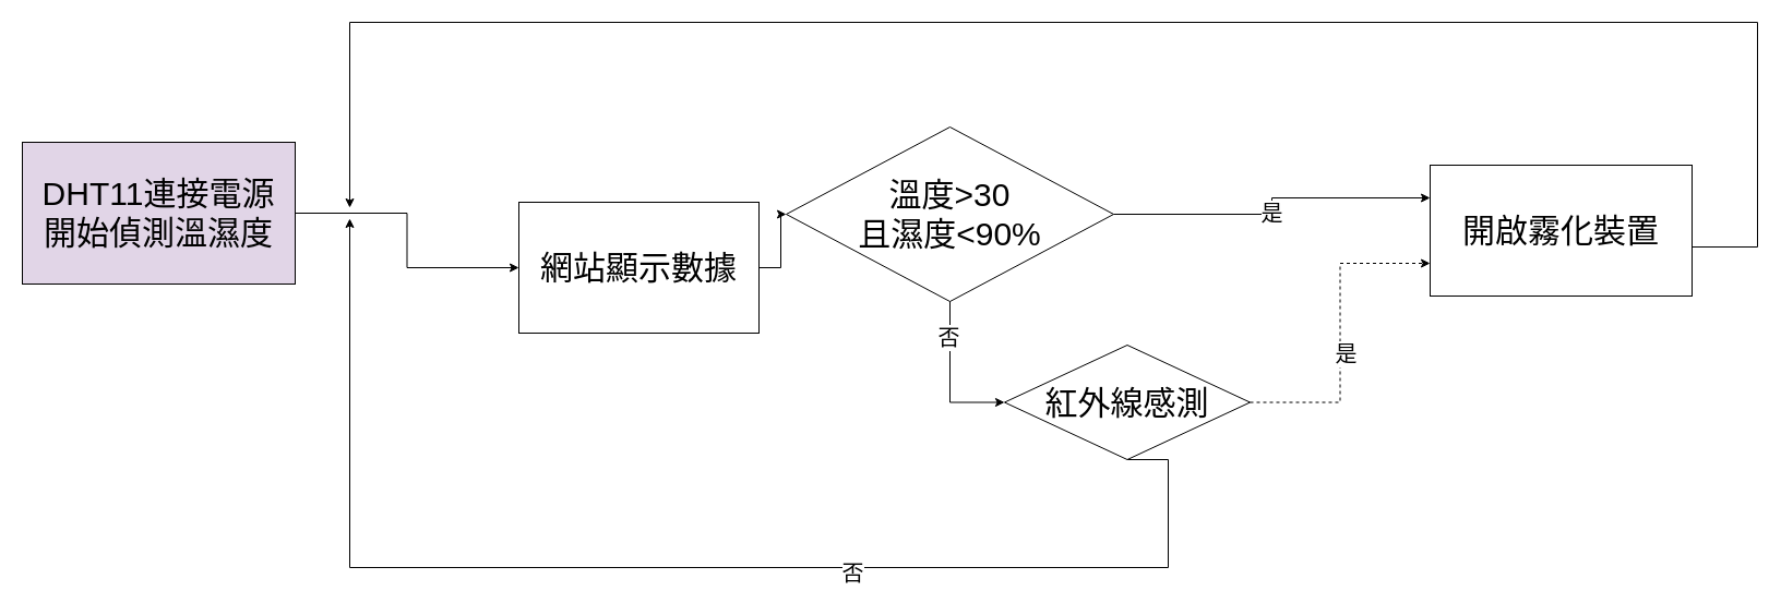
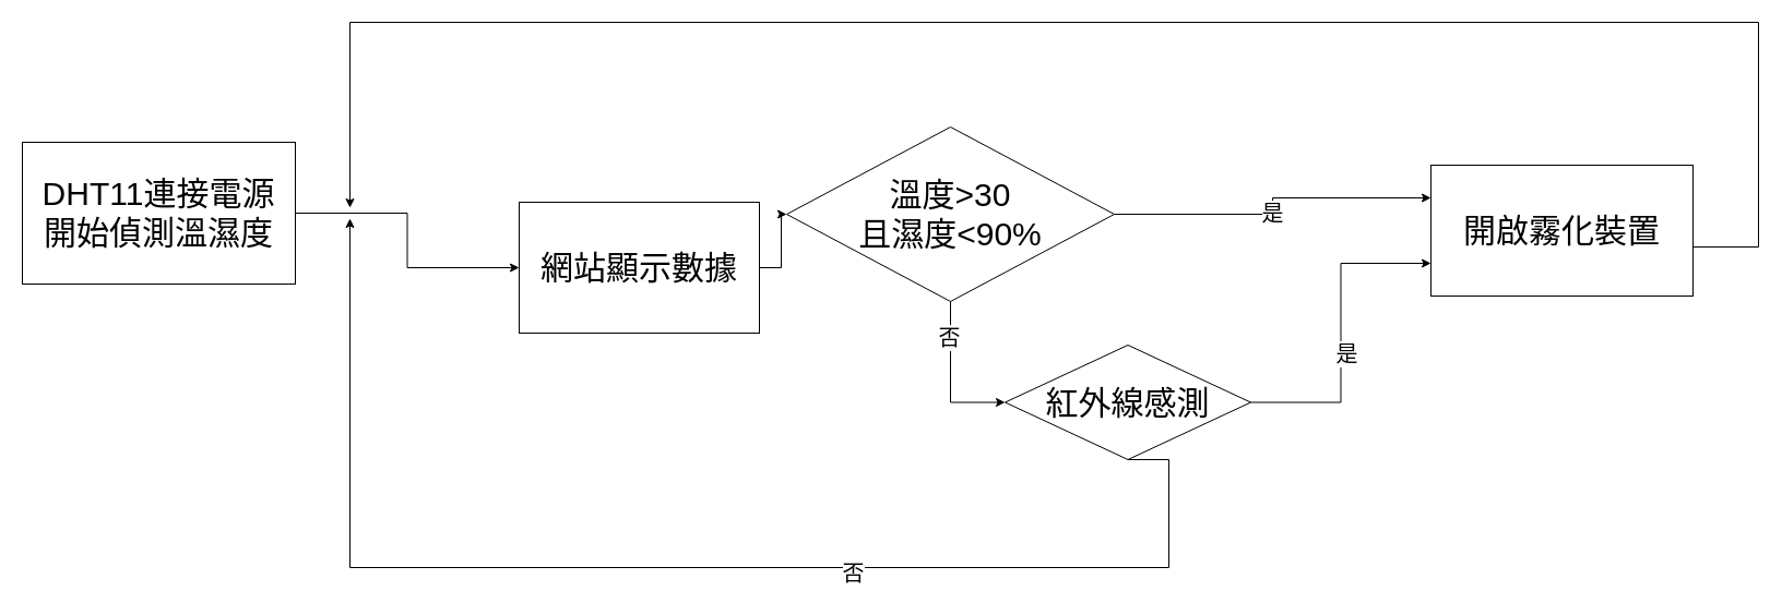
  <mxCell id="0" />
  <mxCell id="1" parent="0" />
  <mxCell id="2" value="&lt;font style=&quot;font-size: 30px;&quot;&gt;溫度&amp;gt;30&lt;/font&gt;&lt;div&gt;&lt;font style=&quot;font-size: 30px;&quot;&gt;且濕度&amp;lt;90%&lt;/font&gt;&lt;/div&gt;" style="rhombus;whiteSpace=wrap;html=1;" parent="1" vertex="1"><mxGeometry x="720" y="116" width="300" height="160" as="geometry" /></mxCell>
  <mxCell id="3" style="edgeStyle=orthogonalEdgeStyle;rounded=0;orthogonalLoop=1;jettySize=auto;html=1;exitX=1;exitY=0.5;exitDx=0;exitDy=0;" edge="1" parent="1" source="4"><mxGeometry relative="1" as="geometry"><mxPoint x="320" y="190" as="targetPoint" /><Array as="points"><mxPoint x="1610" y="226" /><mxPoint x="1610" y="20" /><mxPoint x="320" y="20" /></Array></mxGeometry></mxCell>
  <mxCell id="4" value="&lt;font style=&quot;font-size: 30px;&quot;&gt;開啟霧化裝置&lt;/font&gt;" style="whiteSpace=wrap;html=1;" parent="1" vertex="1"><mxGeometry x="1310" y="151" width="240" height="120" as="geometry" /></mxCell>
  <mxCell id="5" style="edgeStyle=orthogonalEdgeStyle;rounded=0;orthogonalLoop=1;jettySize=auto;html=1;exitX=0.5;exitY=1;exitDx=0;exitDy=0;" edge="1" parent="1" source="7"><mxGeometry relative="1" as="geometry"><mxPoint x="320" y="200" as="targetPoint" /><Array as="points"><mxPoint x="1070" y="520" /><mxPoint x="320" y="520" /></Array></mxGeometry></mxCell>
  <mxCell id="6" value="&lt;font style=&quot;font-size: 20px;&quot;&gt;否&lt;/font&gt;" style="edgeLabel;html=1;align=center;verticalAlign=middle;resizable=0;points=[];" vertex="1" connectable="0" parent="5"><mxGeometry x="-0.295" y="4" relative="1" as="geometry"><mxPoint x="-1" as="offset" /></mxGeometry></mxCell>
  <mxCell id="7" value="&lt;span style=&quot;font-size: 30px;&quot;&gt;紅外線感測&lt;/span&gt;" style="rhombus;whiteSpace=wrap;html=1;" vertex="1" parent="1"><mxGeometry x="920" y="316" width="225" height="105" as="geometry" /></mxCell>
  <mxCell id="8" value="&lt;font style=&quot;font-size: 30px;&quot;&gt;網站顯示數據&lt;/font&gt;" style="rounded=0;whiteSpace=wrap;html=1;" parent="1" vertex="1"><mxGeometry x="475" y="185" width="220" height="120" as="geometry" /></mxCell>
- <mxCell id="9" value="&lt;font style=&quot;font-size: 30px;&quot;&gt;DHT11連接電源&lt;/font&gt;&lt;div&gt;&lt;font style=&quot;font-size: 30px;&quot;&gt;開始偵測溫濕度&lt;/font&gt;&lt;/div&gt;" style="rounded=0;whiteSpace=wrap;html=1;fillColor=#e1d5e7;" parent="1" vertex="1"><mxGeometry x="20" y="130" width="250" height="130" as="geometry" /></mxCell>
+ <mxCell id="9" value="&lt;font style=&quot;font-size: 30px;&quot;&gt;DHT11連接電源&lt;/font&gt;&lt;div&gt;&lt;font style=&quot;font-size: 30px;&quot;&gt;開始偵測溫濕度&lt;/font&gt;&lt;/div&gt;" style="rounded=0;whiteSpace=wrap;html=1;" parent="1" vertex="1"><mxGeometry x="20" y="130" width="250" height="130" as="geometry" /></mxCell>
  <mxCell id="10" style="edgeStyle=orthogonalEdgeStyle;rounded=0;orthogonalLoop=1;jettySize=auto;html=1;exitX=0.5;exitY=1;exitDx=0;exitDy=0;entryX=0;entryY=0.5;entryDx=0;entryDy=0;" edge="1" parent="1" source="2" target="7"><mxGeometry relative="1" as="geometry" /></mxCell>
  <mxCell id="11" value="&lt;font style=&quot;font-size: 20px;&quot;&gt;否&lt;/font&gt;" style="edgeLabel;html=1;align=center;verticalAlign=middle;resizable=0;points=[];" vertex="1" connectable="0" parent="10"><mxGeometry x="-0.537" y="-2" relative="1" as="geometry"><mxPoint y="-1" as="offset" /></mxGeometry></mxCell>
  <mxCell id="12" style="edgeStyle=orthogonalEdgeStyle;rounded=0;orthogonalLoop=1;jettySize=auto;html=1;exitX=1;exitY=0.5;exitDx=0;exitDy=0;entryX=0;entryY=0.25;entryDx=0;entryDy=0;" edge="1" parent="1" source="2" target="4"><mxGeometry relative="1" as="geometry" /></mxCell>
  <mxCell id="13" value="&lt;font style=&quot;font-size: 20px;&quot;&gt;是&lt;/font&gt;" style="edgeLabel;html=1;align=center;verticalAlign=middle;resizable=0;points=[];" vertex="1" connectable="0" parent="12"><mxGeometry x="-0.034" relative="1" as="geometry"><mxPoint x="-1" as="offset" /></mxGeometry></mxCell>
  <mxCell id="14" style="edgeStyle=orthogonalEdgeStyle;rounded=0;orthogonalLoop=1;jettySize=auto;html=1;exitX=1;exitY=0.5;exitDx=0;exitDy=0;entryX=0;entryY=0.5;entryDx=0;entryDy=0;" parent="1" source="8" target="2" edge="1"><mxGeometry relative="1" as="geometry" /></mxCell>
- <mxCell id="15" style="edgeStyle=orthogonalEdgeStyle;rounded=0;orthogonalLoop=1;jettySize=auto;html=1;exitX=1;exitY=0.5;exitDx=0;exitDy=0;entryX=0;entryY=0.75;entryDx=0;entryDy=0;dashed=1;" edge="1" parent="1" source="7" target="4"><mxGeometry relative="1" as="geometry" /></mxCell>
+ <mxCell id="15" style="edgeStyle=orthogonalEdgeStyle;rounded=0;orthogonalLoop=1;jettySize=auto;html=1;exitX=1;exitY=0.5;exitDx=0;exitDy=0;entryX=0;entryY=0.75;entryDx=0;entryDy=0;" edge="1" parent="1" source="7" target="4"><mxGeometry relative="1" as="geometry" /></mxCell>
  <mxCell id="16" value="&lt;font style=&quot;font-size: 20px;&quot;&gt;是&lt;/font&gt;" style="edgeLabel;html=1;align=center;verticalAlign=middle;resizable=0;points=[];" vertex="1" connectable="0" parent="15"><mxGeometry x="-0.117" y="-5" relative="1" as="geometry"><mxPoint y="1" as="offset" /></mxGeometry></mxCell>
  <mxCell id="17" style="edgeStyle=orthogonalEdgeStyle;rounded=0;orthogonalLoop=1;jettySize=auto;html=1;exitX=1;exitY=0.5;exitDx=0;exitDy=0;entryX=0;entryY=0.5;entryDx=0;entryDy=0;" parent="1" source="9" target="8" edge="1"><mxGeometry relative="1" as="geometry" /></mxCell>
